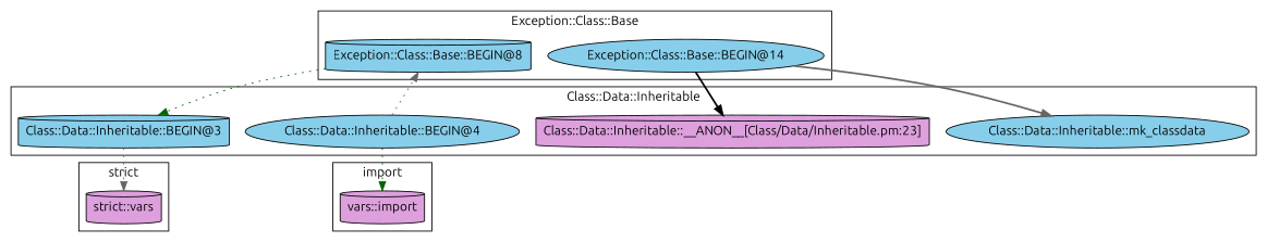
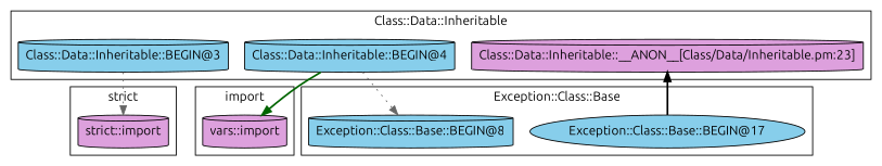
  digraph {
    fontname=Ubuntu
    node [fillcolor=skyblue fontname=Ubuntu shape=cylinder style=filled]
    edge [color=gray40 fontname=Ubuntu style=dotted]
-   "strict::import" [fillcolor=plum label="strict::vars"]
+   "strict::import" [fillcolor=plum]
    "vars::import" [fillcolor=plum]
-   "Class::Data::Inheritable::mk_classdata" [shape=ellipse]
    "Class::Data::Inheritable::BEGIN@3"
    "Class::Data::Inheritable::__ANON__[Class/Data/Inheritable.pm:23]" [fillcolor=plum]
-   "Class::Data::Inheritable::BEGIN@4" [shape=ellipse]
+   "Class::Data::Inheritable::BEGIN@4"
    "Exception::Class::Base::BEGIN@8"
-   "Exception::Class::Base::BEGIN@14" [shape=ellipse]
+   "Exception::Class::Base::BEGIN@14" [shape=ellipse label="Exception::Class::Base::BEGIN@17"]
    subgraph cluster_1 {
      label="strict"
      "strict::import"
    }
    subgraph cluster_2 {
      label=import
      "vars::import"
    }
    subgraph cluster_3 {
      label="Class::Data::Inheritable"
-     "Class::Data::Inheritable::mk_classdata"
      "Class::Data::Inheritable::BEGIN@3"
      "Class::Data::Inheritable::__ANON__[Class/Data/Inheritable.pm:23]"
      "Class::Data::Inheritable::BEGIN@4"
    }
    subgraph cluster_4 {
      label="Exception::Class::Base"
      "Exception::Class::Base::BEGIN@8"
      "Exception::Class::Base::BEGIN@14"
    }
    "Class::Data::Inheritable::BEGIN@3" -> "strict::import"
-   "Class::Data::Inheritable::BEGIN@4" -> "vars::import" [color=darkgreen]
+   "Class::Data::Inheritable::BEGIN@4" -> "vars::import" [color=darkgreen style=bold]
    "Class::Data::Inheritable::BEGIN@4" -> "Exception::Class::Base::BEGIN@8"
-   "Exception::Class::Base::BEGIN@8" -> "Class::Data::Inheritable::BEGIN@3" [color=darkgreen]
-   "Exception::Class::Base::BEGIN@14" -> "Class::Data::Inheritable::mk_classdata" [style=bold]
    "Exception::Class::Base::BEGIN@14" -> "Class::Data::Inheritable::__ANON__[Class/Data/Inheritable.pm:23]" [color=black style=bold]
  }
